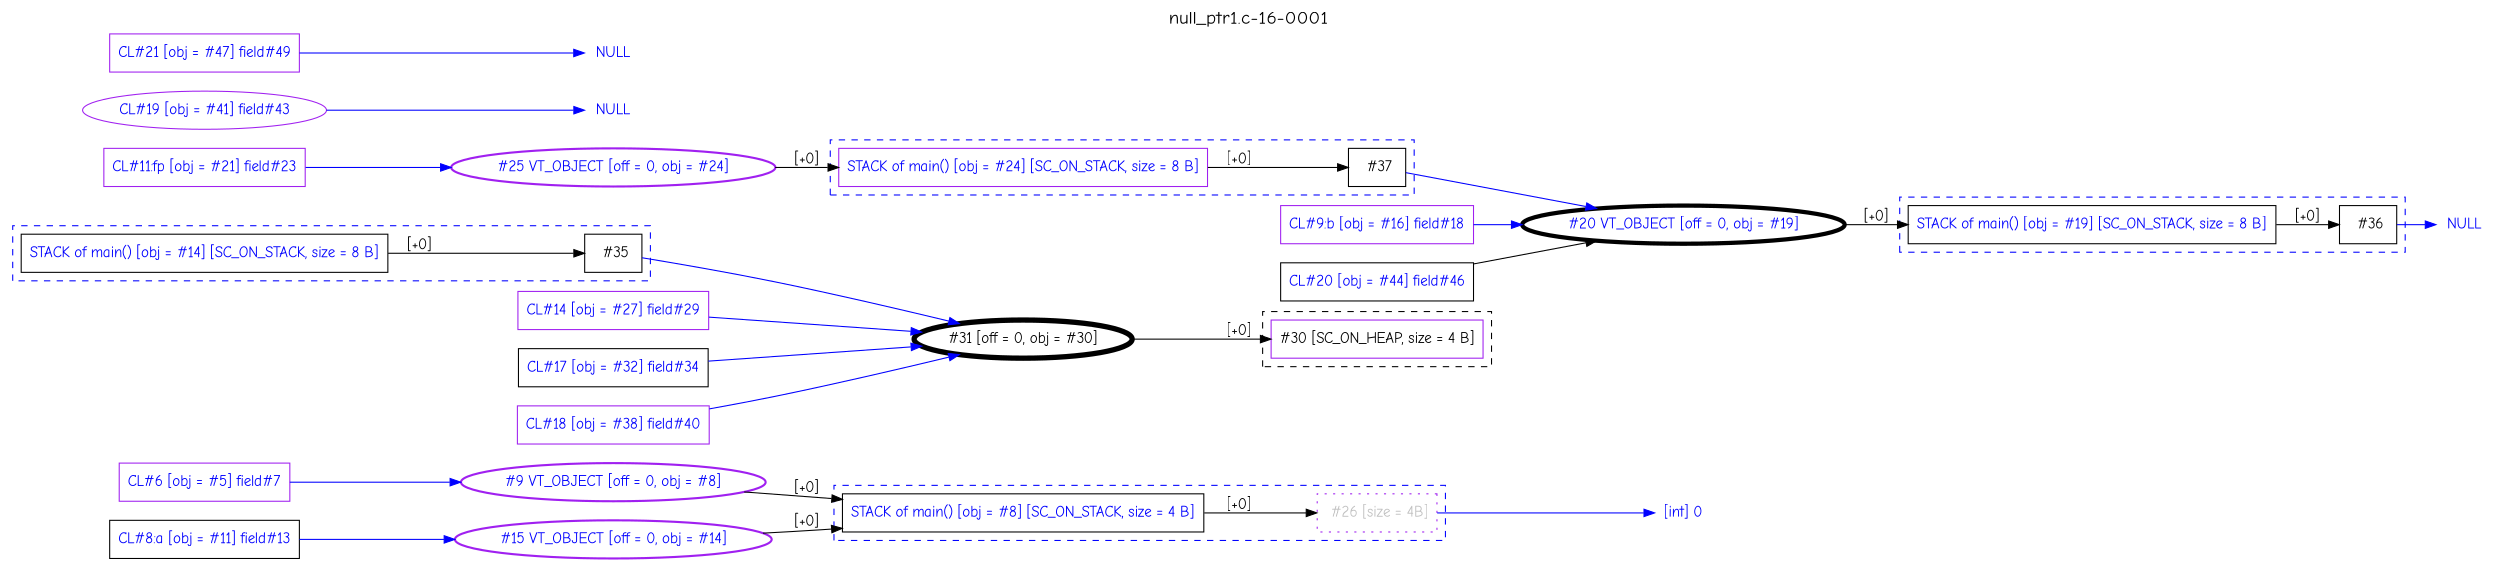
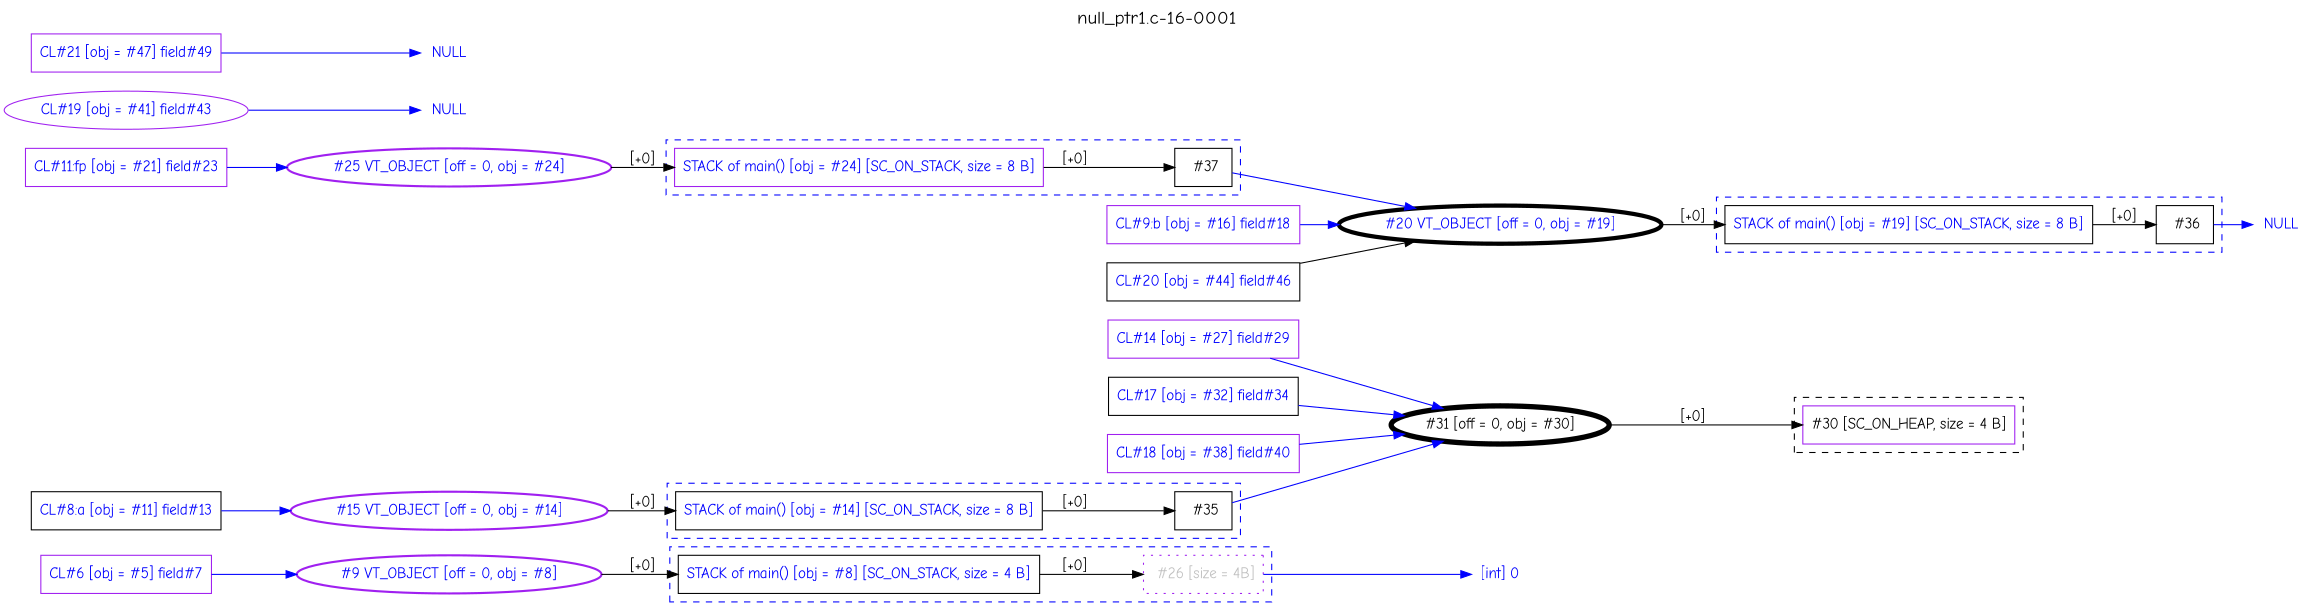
  digraph {
    clusterrank=local
    fontname="Comic Neue"
    label=<<FONT POINT-SIZE="18">null_ptr1.c-16-0001</FONT>>
    labelloc=t
    rankdir=LR
    node [color=black fontcolor=blue fontname="Comic Neue" shape=box]
    edge [color=blue fontcolor=blue fontname="Comic Neue"]
    n1 [label="STACK of main() [obj = #8] [SC_ON_STACK, size = 4 B]"]
    n2 [color=purple fontcolor=gray label=" #26 [size = 4B]" style=dotted]
    n3 [label="STACK of main() [obj = #14] [SC_ON_STACK, size = 8 B]"]
    n4 [fontcolor=black label=" #35"]
    n5 [label="STACK of main() [obj = #19] [SC_ON_STACK, size = 8 B]"]
    n6 [fontcolor=black label=" #36"]
    n7 [color=purple label="STACK of main() [obj = #24] [SC_ON_STACK, size = 8 B]"]
    n8 [fontcolor=black label=" #37"]
    n9 [color=purple fontcolor=black label="#30 [SC_ON_HEAP, size = 4 B]"]
    n10 [label="[int] 0" shape=plaintext]
    n11 [fontcolor=black label="#31 [off = 0, obj = #30]" penwidth=5 shape=ellipse]
    n12 [label=NULL shape=plaintext]
    n13 [label="#20 VT_OBJECT [off = 0, obj = #19]" penwidth=4 shape=ellipse]
    n14 [color=purple label="CL#6 [obj = #5] field#7"]
    n15 [color=purple label="#9 VT_OBJECT [off = 0, obj = #8]" penwidth=2 shape=ellipse]
    n16 [label="CL#8:a [obj = #11] field#13"]
    n17 [color=purple label="#15 VT_OBJECT [off = 0, obj = #14]" penwidth=2 shape=ellipse]
    n18 [color=purple label="CL#9:b [obj = #16] field#18"]
    n19 [color=purple label="CL#11:fp [obj = #21] field#23"]
    n20 [color=purple label="#25 VT_OBJECT [off = 0, obj = #24]" penwidth=2 shape=ellipse]
    n21 [color=purple label="CL#14 [obj = #27] field#29"]
    n22 [label="CL#17 [obj = #32] field#34"]
    n23 [color=purple label="CL#18 [obj = #38] field#40"]
    n24 [color=purple label="CL#19 [obj = #41] field#43" shape=ellipse]
    n25 [label=NULL shape=plaintext]
    n26 [label="CL#20 [obj = #44] field#46"]
    n27 [color=purple label="CL#21 [obj = #47] field#49"]
    n28 [color=purple label=NULL shape=plaintext]
    subgraph cluster_1 {
      bgcolor=white
      color=blue
      fontcolor=blue
      label=""
      penwidth=1.0
      rank=same
      style=dashed
      n1
      n2
    }
    subgraph cluster_2 {
      bgcolor=white
      color=blue
      fontcolor=blue
      label=""
      penwidth=1.0
      rank=same
      style=dashed
      n3
      n4
    }
    subgraph cluster_3 {
      bgcolor=white
      color=blue
      fontcolor=blue
      label=""
      penwidth=1.0
      rank=same
      style=dashed
      n5
      n6
    }
    subgraph cluster_4 {
      bgcolor=white
      color=blue
      fontcolor=blue
      label=""
      penwidth=1.0
      rank=same
      style=dashed
      n7
      n8
    }
    subgraph cluster_5 {
      bgcolor=white
      color=black
      fontcolor=black
      label=""
      penwidth=1.0
      rank=same
      style=dashed
      n9
    }
    n1 -> n2 [color=black fontcolor=black label="[+0]"]
    n2 -> n10
    n3 -> n4 [color=black fontcolor=black label="[+0]"]
    n4 -> n11
    n5 -> n6 [color=black fontcolor=black label="[+0]"]
    n6 -> n12
    n7 -> n8 [color=black fontcolor=black label="[+0]"]
    n8 -> n13
    n11 -> n9 [color=black fontcolor=black label="[+0]"]
    n13 -> n5 [color=black fontcolor=black label="[+0]"]
    n14 -> n15
    n15 -> n1 [color=black fontcolor=black label="[+0]"]
    n16 -> n17
-   n17 -> n1 [color=black fontcolor=black label="[+0]"]
+   n17 -> n3 [color=black fontcolor=black label="[+0]"]
    n18 -> n13
    n19 -> n20
    n20 -> n7 [color=black fontcolor=black label="[+0]"]
    n21 -> n11
    n22 -> n11
    n23 -> n11
    n24 -> n25
    n26 -> n13 [color=black]
    n27 -> n28
  }
